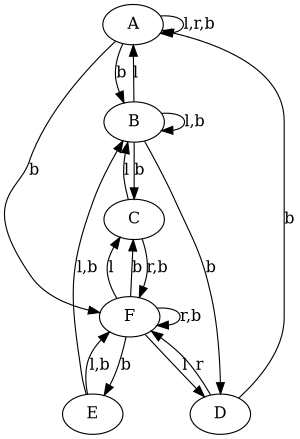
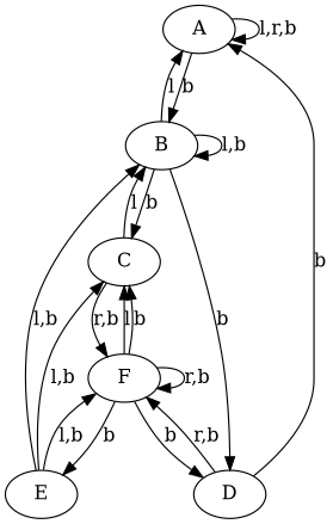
  digraph {
    A
    B
    F
    D
    C
    E
    A -> A [label="l,r,b"]
    A -> B [label=b]
-   A -> F [label=b]
    B -> A [label=l]
    B -> B [label="l,b"]
    B -> D [label=b]
    B -> C [label=b]
    F -> F [label="r,b"]
-   F -> D [label=l]
+   F -> D [label=b]
    F -> C [label=l]
    F -> C [label=b]
    F -> E [label=b]
    D -> A [label=b]
-   D -> F [label=r]
+   D -> F [label="r,b"]
    C -> B [label=l]
    C -> F [label="r,b"]
    E -> B [label="l,b"]
    E -> F [label="l,b"]
+   E -> C [label="l,b"]
  }
